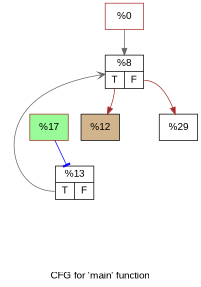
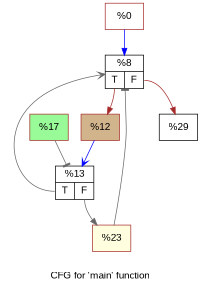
  digraph {
    fontname="Liberation Sans"
    label="CFG for 'main' function"
    node [color=black fillcolor=white fontname="Liberation Sans" shape=record style=filled]
    edge [arrowhead=normal color=blue fontname="Liberation Sans"]
    n1 [color=brown label="{%0}"]
    n2 [label="{%8|{<s0>T|<s1>F}}"]
-   n3 [fillcolor=tan label="{%12}"]
+   n3 [color=brown fillcolor=tan label="{%12}"]
    n4 [label="{%29}"]
    n5 [label="{%13|{<s0>T|<s1>F}}"]
+   n6 [color=brown fillcolor=lightyellow label="{%23}"]
    n7 [color=brown fillcolor=palegreen label="{%17}"]
-   n1 -> n2 [color=gray40]
+   n1 -> n2
    n2 -> n3 [color=brown tailport=s0]
    n2 -> n4 [color=brown tailport=s1]
+   n3 -> n5 [arrowhead=vee]
    n5 -> n2 [arrowhead=vee color=gray40 tailport=s0]
-   n7 -> n5 [arrowhead=tee]
+   n5 -> n6 [color=gray40 tailport=s1]
+   n6 -> n2 [arrowhead=tee color=gray40]
+   n7 -> n5 [arrowhead=tee color=gray40]
  }
